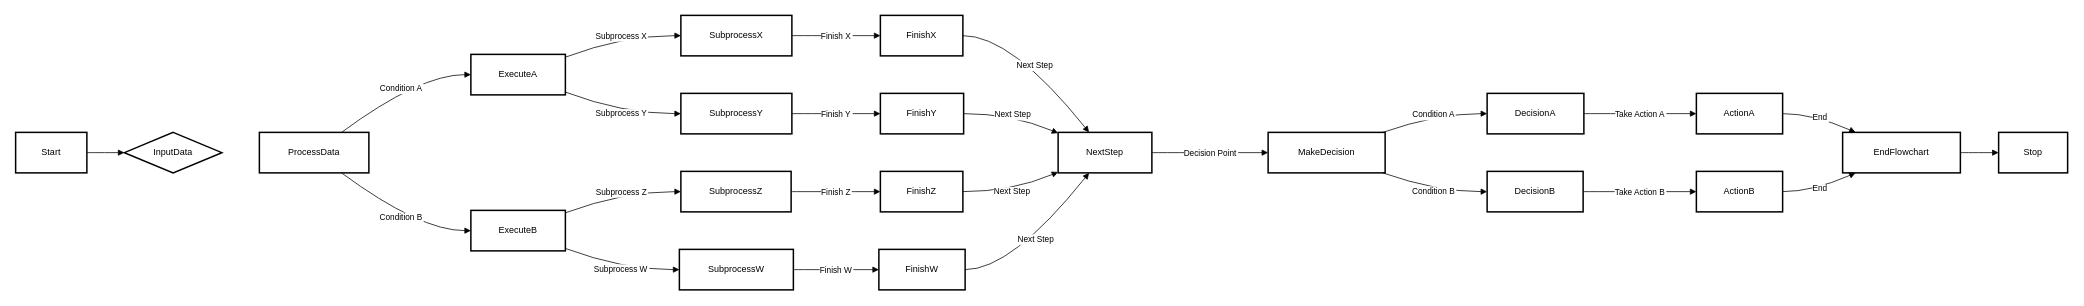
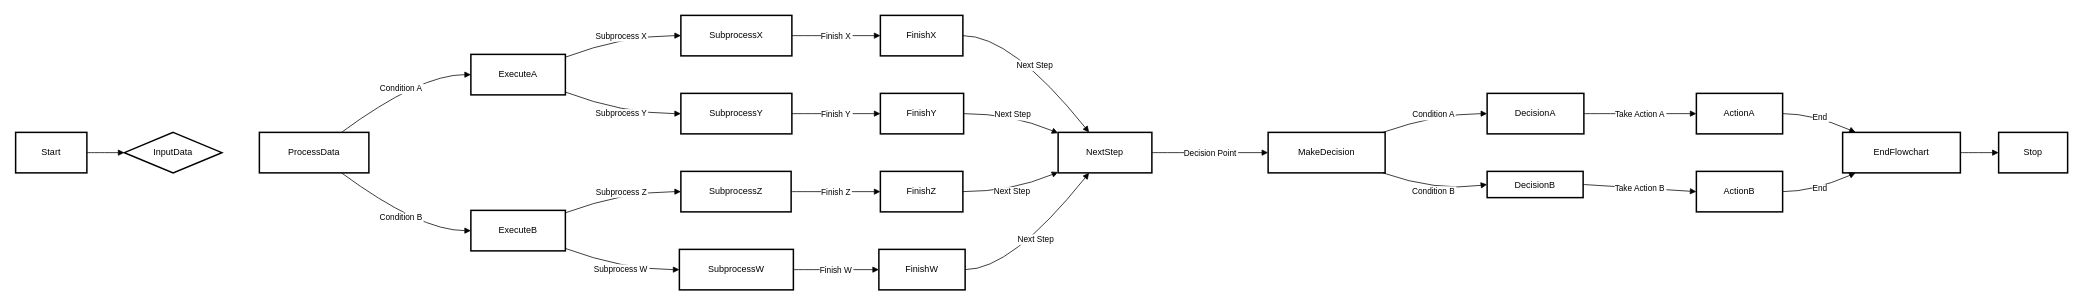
  <mxCell id="0" />
  <mxCell id="1" parent="0" />
  <mxCell id="2" value="Start" style="whiteSpace=wrap;strokeWidth=2;" vertex="1" parent="1"><mxGeometry x="20" y="176" width="95" height="54" as="geometry" /></mxCell>
  <mxCell id="3" value="InputData" style="rhombus;whiteSpace=wrap;strokeWidth=2;" vertex="1" parent="1"><mxGeometry x="165" y="176" width="130" height="54" as="geometry" /></mxCell>
  <mxCell id="4" value="ProcessData" style="whiteSpace=wrap;strokeWidth=2;" vertex="1" parent="1"><mxGeometry x="345" y="176" width="146" height="54" as="geometry" /></mxCell>
  <mxCell id="5" value="ExecuteA" style="whiteSpace=wrap;strokeWidth=2;" vertex="1" parent="1"><mxGeometry x="627" y="72" width="126" height="54" as="geometry" /></mxCell>
  <mxCell id="6" value="ExecuteB" style="whiteSpace=wrap;strokeWidth=2;" vertex="1" parent="1"><mxGeometry x="627" y="280" width="126" height="54" as="geometry" /></mxCell>
  <mxCell id="7" value="SubprocessX" style="whiteSpace=wrap;strokeWidth=2;" vertex="1" parent="1"><mxGeometry x="907" y="20" width="148" height="54" as="geometry" /></mxCell>
  <mxCell id="8" value="SubprocessY" style="whiteSpace=wrap;strokeWidth=2;" vertex="1" parent="1"><mxGeometry x="907" y="124" width="148" height="54" as="geometry" /></mxCell>
  <mxCell id="9" value="SubprocessZ" style="whiteSpace=wrap;strokeWidth=2;" vertex="1" parent="1"><mxGeometry x="907" y="228" width="147" height="54" as="geometry" /></mxCell>
  <mxCell id="10" value="SubprocessW" style="whiteSpace=wrap;strokeWidth=2;" vertex="1" parent="1"><mxGeometry x="905" y="332" width="152" height="54" as="geometry" /></mxCell>
  <mxCell id="11" value="FinishX" style="whiteSpace=wrap;strokeWidth=2;" vertex="1" parent="1"><mxGeometry x="1173" y="20" width="110" height="54" as="geometry" /></mxCell>
  <mxCell id="12" value="FinishY" style="whiteSpace=wrap;strokeWidth=2;" vertex="1" parent="1"><mxGeometry x="1173" y="124" width="111" height="54" as="geometry" /></mxCell>
  <mxCell id="13" value="FinishZ" style="whiteSpace=wrap;strokeWidth=2;" vertex="1" parent="1"><mxGeometry x="1173" y="228" width="110" height="54" as="geometry" /></mxCell>
  <mxCell id="14" value="FinishW" style="whiteSpace=wrap;strokeWidth=2;" vertex="1" parent="1"><mxGeometry x="1171" y="332" width="115" height="54" as="geometry" /></mxCell>
  <mxCell id="15" value="NextStep" style="whiteSpace=wrap;strokeWidth=2;" vertex="1" parent="1"><mxGeometry x="1410" y="176" width="125" height="54" as="geometry" /></mxCell>
  <mxCell id="16" value="MakeDecision" style="whiteSpace=wrap;strokeWidth=2;" vertex="1" parent="1"><mxGeometry x="1690" y="176" width="156" height="54" as="geometry" /></mxCell>
  <mxCell id="17" value="DecisionA" style="whiteSpace=wrap;strokeWidth=2;" vertex="1" parent="1"><mxGeometry x="1982" y="124" width="129" height="54" as="geometry" /></mxCell>
- <mxCell id="18" value="DecisionB" style="whiteSpace=wrap;strokeWidth=2;" vertex="1" parent="1"><mxGeometry x="1982" y="228" width="128" height="54" as="geometry" /></mxCell>
+ <mxCell id="18" value="DecisionB" style="whiteSpace=wrap;strokeWidth=2;" vertex="1" parent="1"><mxGeometry x="1982" y="228" width="128" height="35" as="geometry" /></mxCell>
  <mxCell id="19" value="ActionA" style="whiteSpace=wrap;strokeWidth=2;" vertex="1" parent="1"><mxGeometry x="2261" y="124" width="115" height="54" as="geometry" /></mxCell>
  <mxCell id="20" value="ActionB" style="whiteSpace=wrap;strokeWidth=2;" vertex="1" parent="1"><mxGeometry x="2261" y="228" width="115" height="54" as="geometry" /></mxCell>
  <mxCell id="21" value="EndFlowchart" style="whiteSpace=wrap;strokeWidth=2;" vertex="1" parent="1"><mxGeometry x="2456" y="176" width="157" height="54" as="geometry" /></mxCell>
  <mxCell id="22" value="Stop" style="whiteSpace=wrap;strokeWidth=2;" vertex="1" parent="1"><mxGeometry x="2664" y="176" width="92" height="54" as="geometry" /></mxCell>
  <mxCell id="23" value="" style="curved=1;startArrow=none;endArrow=block;exitX=1;exitY=0.5;entryX=0;entryY=0.5;" edge="1" parent="1" source="2" target="3"><mxGeometry relative="1" as="geometry"><Array as="points" /></mxGeometry></mxCell>
  <mxCell id="24" value="Condition A" style="curved=1;startArrow=none;endArrow=block;exitX=0.75;exitY=0;entryX=0;entryY=0.5;" edge="1" parent="1" source="4" target="5"><mxGeometry relative="1" as="geometry"><Array as="points"><mxPoint x="559" y="99" /></Array></mxGeometry></mxCell>
  <mxCell id="25" value="Condition B" style="curved=1;startArrow=none;endArrow=block;exitX=0.75;exitY=1;entryX=0;entryY=0.5;" edge="1" parent="1" source="4" target="6"><mxGeometry relative="1" as="geometry"><Array as="points"><mxPoint x="559" y="307" /></Array></mxGeometry></mxCell>
  <mxCell id="26" value="Subprocess X" style="curved=1;startArrow=none;endArrow=block;exitX=1.01;exitY=0.06;entryX=0;entryY=0.5;" edge="1" parent="1" source="5" target="7"><mxGeometry relative="1" as="geometry"><Array as="points"><mxPoint x="829" y="47" /></Array></mxGeometry></mxCell>
  <mxCell id="27" value="Subprocess Y" style="curved=1;startArrow=none;endArrow=block;exitX=1.01;exitY=0.94;entryX=0;entryY=0.5;" edge="1" parent="1" source="5" target="8"><mxGeometry relative="1" as="geometry"><Array as="points"><mxPoint x="829" y="151" /></Array></mxGeometry></mxCell>
  <mxCell id="28" value="Subprocess Z" style="curved=1;startArrow=none;endArrow=block;exitX=1;exitY=0.06;entryX=0;entryY=0.5;" edge="1" parent="1" source="6" target="9"><mxGeometry relative="1" as="geometry"><Array as="points"><mxPoint x="829" y="255" /></Array></mxGeometry></mxCell>
  <mxCell id="29" value="Subprocess W" style="curved=1;startArrow=none;endArrow=block;exitX=1;exitY=0.94;entryX=0;entryY=0.5;" edge="1" parent="1" source="6" target="10"><mxGeometry relative="1" as="geometry"><Array as="points"><mxPoint x="829" y="359" /></Array></mxGeometry></mxCell>
  <mxCell id="30" value="Finish X" style="curved=1;startArrow=none;endArrow=block;exitX=1;exitY=0.5;entryX=0;entryY=0.5;" edge="1" parent="1" source="7" target="11"><mxGeometry relative="1" as="geometry"><Array as="points" /></mxGeometry></mxCell>
  <mxCell id="31" value="Finish Y" style="curved=1;startArrow=none;endArrow=block;exitX=1;exitY=0.5;entryX=0;entryY=0.5;" edge="1" parent="1" source="8" target="12"><mxGeometry relative="1" as="geometry"><Array as="points" /></mxGeometry></mxCell>
  <mxCell id="32" value="Finish Z" style="curved=1;startArrow=none;endArrow=block;exitX=1;exitY=0.5;entryX=0;entryY=0.5;" edge="1" parent="1" source="9" target="13"><mxGeometry relative="1" as="geometry"><Array as="points" /></mxGeometry></mxCell>
  <mxCell id="33" value="Finish W" style="curved=1;startArrow=none;endArrow=block;exitX=1;exitY=0.5;entryX=0;entryY=0.5;" edge="1" parent="1" source="10" target="14"><mxGeometry relative="1" as="geometry"><Array as="points" /></mxGeometry></mxCell>
  <mxCell id="34" value="Next Step" style="curved=1;startArrow=none;endArrow=block;exitX=1.01;exitY=0.5;entryX=0.33;entryY=0;" edge="1" parent="1" source="11" target="15"><mxGeometry relative="1" as="geometry"><Array as="points"><mxPoint x="1348" y="47" /></Array></mxGeometry></mxCell>
  <mxCell id="35" value="Next Step" style="curved=1;startArrow=none;endArrow=block;exitX=1;exitY=0.5;entryX=0;entryY=0.02;" edge="1" parent="1" source="12" target="15"><mxGeometry relative="1" as="geometry"><Array as="points"><mxPoint x="1348" y="151" /></Array></mxGeometry></mxCell>
  <mxCell id="36" value="Next Step" style="curved=1;startArrow=none;endArrow=block;exitX=1.01;exitY=0.5;entryX=0;entryY=0.98;" edge="1" parent="1" source="13" target="15"><mxGeometry relative="1" as="geometry"><Array as="points"><mxPoint x="1348" y="255" /></Array></mxGeometry></mxCell>
  <mxCell id="37" value="Next Step" style="curved=1;startArrow=none;endArrow=block;exitX=1;exitY=0.5;entryX=0.33;entryY=1;" edge="1" parent="1" source="14" target="15"><mxGeometry relative="1" as="geometry"><Array as="points"><mxPoint x="1348" y="359" /></Array></mxGeometry></mxCell>
  <mxCell id="38" value="Decision Point" style="curved=1;startArrow=none;endArrow=block;exitX=1;exitY=0.5;entryX=0;entryY=0.5;" edge="1" parent="1" source="15" target="16"><mxGeometry relative="1" as="geometry"><Array as="points" /></mxGeometry></mxCell>
  <mxCell id="39" value="Condition A" style="curved=1;startArrow=none;endArrow=block;exitX=0.98;exitY=0;entryX=0;entryY=0.5;" edge="1" parent="1" source="16" target="17"><mxGeometry relative="1" as="geometry"><Array as="points"><mxPoint x="1914" y="151" /></Array></mxGeometry></mxCell>
  <mxCell id="40" value="Condition B" style="curved=1;startArrow=none;endArrow=block;exitX=0.98;exitY=1;entryX=0;entryY=0.5;" edge="1" parent="1" source="16" target="18"><mxGeometry relative="1" as="geometry"><Array as="points"><mxPoint x="1914" y="255" /></Array></mxGeometry></mxCell>
  <mxCell id="41" value="Take Action A" style="curved=1;startArrow=none;endArrow=block;exitX=1;exitY=0.5;entryX=0;entryY=0.5;" edge="1" parent="1" source="17" target="19"><mxGeometry relative="1" as="geometry"><Array as="points" /></mxGeometry></mxCell>
  <mxCell id="42" value="Take Action B" style="curved=1;startArrow=none;endArrow=block;exitX=1.01;exitY=0.5;entryX=0;entryY=0.5;" edge="1" parent="1" source="18" target="20"><mxGeometry relative="1" as="geometry"><Array as="points" /></mxGeometry></mxCell>
  <mxCell id="43" value="End" style="curved=1;startArrow=none;endArrow=block;exitX=1;exitY=0.5;entryX=0.11;entryY=0;" edge="1" parent="1" source="19" target="21"><mxGeometry relative="1" as="geometry"><Array as="points"><mxPoint x="2416" y="151" /></Array></mxGeometry></mxCell>
  <mxCell id="44" value="End" style="curved=1;startArrow=none;endArrow=block;exitX=1;exitY=0.5;entryX=0.11;entryY=1;" edge="1" parent="1" source="20" target="21"><mxGeometry relative="1" as="geometry"><Array as="points"><mxPoint x="2416" y="255" /></Array></mxGeometry></mxCell>
  <mxCell id="45" value="" style="curved=1;startArrow=none;endArrow=block;exitX=1;exitY=0.5;entryX=-0.01;entryY=0.5;" edge="1" parent="1" source="21" target="22"><mxGeometry relative="1" as="geometry"><Array as="points" /></mxGeometry></mxCell>
